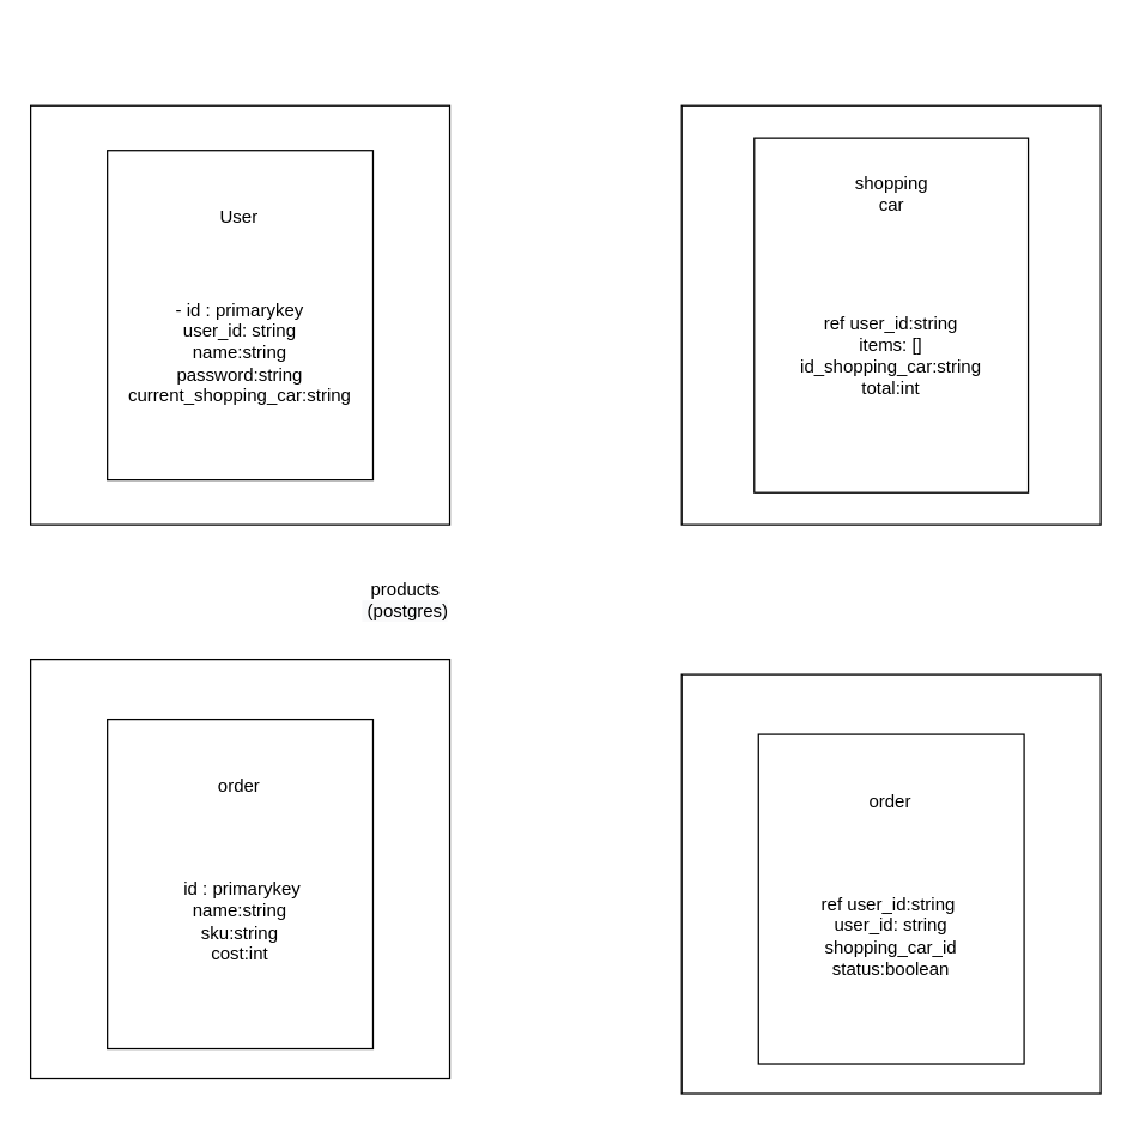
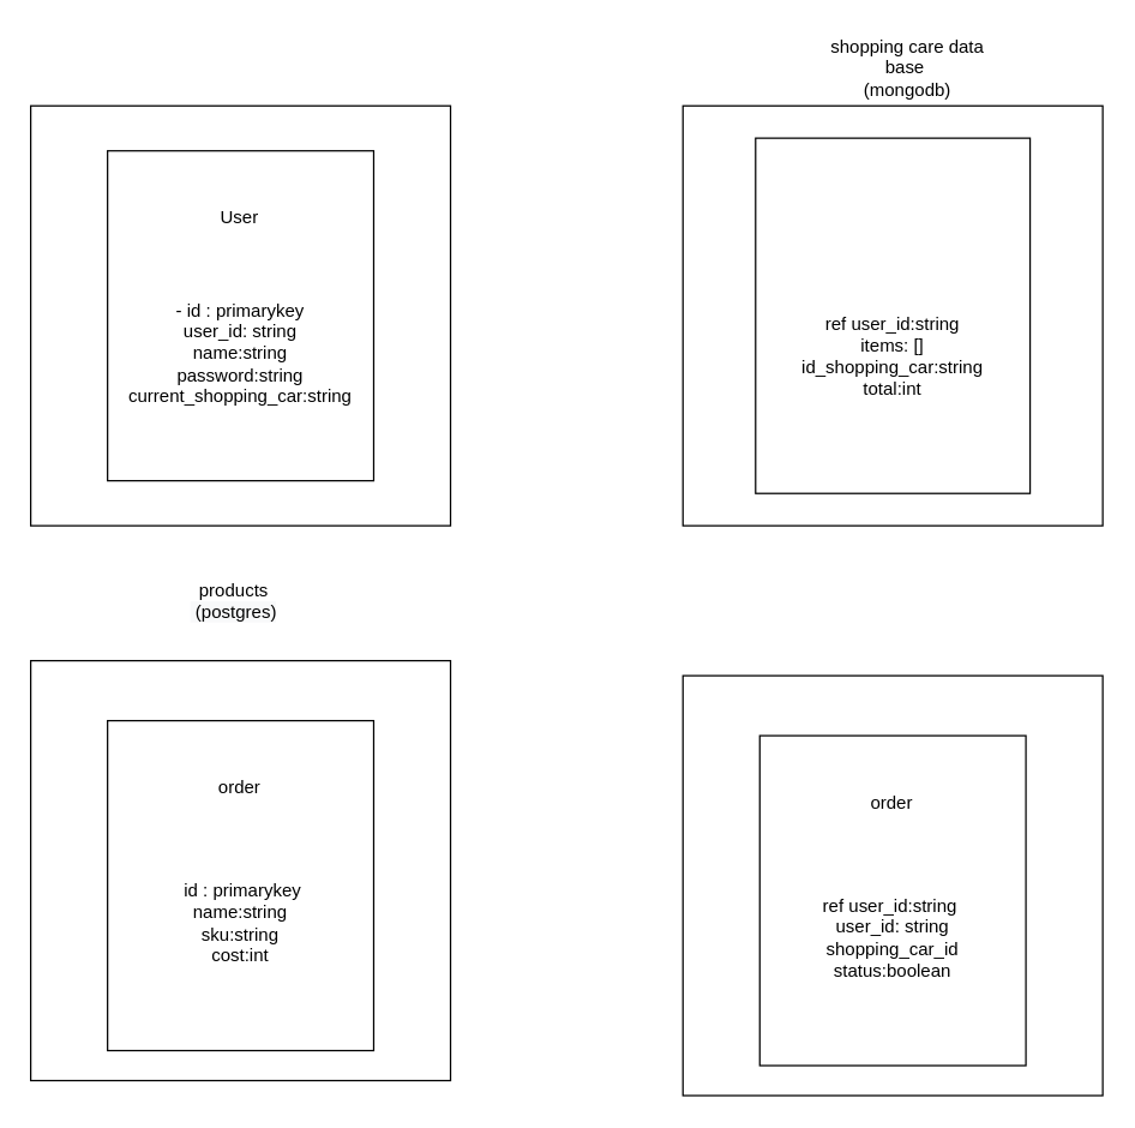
  <mxCell id="0" />
  <mxCell id="1" parent="0" />
  <mxCell id="2" value="" style="whiteSpace=wrap;html=1;aspect=fixed;" vertex="1" parent="1"><mxGeometry x="20" y="70" width="280" height="280" as="geometry" /></mxCell>
  <mxCell id="3" value="" style="group" vertex="1" connectable="0" parent="1"><mxGeometry x="71.25" y="100" width="177.5" height="220" as="geometry" /></mxCell>
  <mxCell id="4" value="" style="rounded=0;whiteSpace=wrap;html=1;sketch=0;" vertex="1" parent="3"><mxGeometry width="177.5" height="220" as="geometry" /></mxCell>
  <mxCell id="5" value="User" style="text;html=1;strokeColor=none;fillColor=none;align=center;verticalAlign=middle;whiteSpace=wrap;rounded=0;sketch=0;" vertex="1" parent="3"><mxGeometry x="52.026" y="30" width="73.448" height="30" as="geometry" /></mxCell>
  <mxCell id="6" value="- id : primarykey&lt;br&gt;user_id: string&lt;br&gt;name:string&lt;br&gt;password:string&lt;br&gt;current_shopping_car:string" style="text;html=1;strokeColor=none;fillColor=none;align=center;verticalAlign=middle;whiteSpace=wrap;rounded=0;" vertex="1" parent="3"><mxGeometry x="33.664" y="70" width="110.172" height="130" as="geometry" /></mxCell>
+ <mxCell id="7" value="shopping care data base&amp;nbsp;&lt;br&gt;(mongodb)" style="text;html=1;strokeColor=none;fillColor=none;align=center;verticalAlign=middle;whiteSpace=wrap;rounded=0;sketch=0;" vertex="1" parent="1"><mxGeometry x="545" y="20" width="120" height="50" as="geometry" /></mxCell>
  <mxCell id="8" value="" style="whiteSpace=wrap;html=1;aspect=fixed;" vertex="1" parent="1"><mxGeometry x="455" y="70" width="280" height="280" as="geometry" /></mxCell>
  <mxCell id="9" value="" style="group" vertex="1" connectable="0" parent="8"><mxGeometry x="48.462" y="21.538" width="183.077" height="236.923" as="geometry" /></mxCell>
  <mxCell id="10" value="" style="rounded=0;whiteSpace=wrap;html=1;sketch=0;" vertex="1" parent="9"><mxGeometry width="183.077" height="236.923" as="geometry" /></mxCell>
- <mxCell id="11" value="shopping car" style="text;html=1;strokeColor=none;fillColor=none;align=center;verticalAlign=middle;whiteSpace=wrap;rounded=0;sketch=0;" vertex="1" parent="9"><mxGeometry x="59.231" y="21.538" width="64.615" height="32.308" as="geometry" /></mxCell>
  <mxCell id="12" value="ref user_id:string&lt;br&gt;items: []&lt;br&gt;id_shopping_car:string&lt;br&gt;total:int" style="text;html=1;strokeColor=none;fillColor=none;align=center;verticalAlign=middle;whiteSpace=wrap;rounded=0;" vertex="1" parent="9"><mxGeometry x="23.563" y="75.385" width="135.962" height="140" as="geometry" /></mxCell>
  <mxCell id="13" value="" style="whiteSpace=wrap;html=1;aspect=fixed;" vertex="1" parent="1"><mxGeometry x="455" y="450" width="280" height="280" as="geometry" /></mxCell>
  <mxCell id="14" value="" style="group" vertex="1" connectable="0" parent="13"><mxGeometry x="51.25" y="40" width="177.5" height="220" as="geometry" /></mxCell>
  <mxCell id="15" value="" style="rounded=0;whiteSpace=wrap;html=1;sketch=0;" vertex="1" parent="14"><mxGeometry width="177.5" height="220" as="geometry" /></mxCell>
  <mxCell id="16" value="order" style="text;html=1;strokeColor=none;fillColor=none;align=center;verticalAlign=middle;whiteSpace=wrap;rounded=0;sketch=0;" vertex="1" parent="14"><mxGeometry x="52.026" y="30" width="73.448" height="30" as="geometry" /></mxCell>
  <mxCell id="17" value="ref user_id:string&amp;nbsp;&lt;br&gt;user_id: string&lt;br&gt;shopping_car_id&lt;br&gt;status:boolean&lt;br&gt;" style="text;html=1;strokeColor=none;fillColor=none;align=center;verticalAlign=middle;whiteSpace=wrap;rounded=0;" vertex="1" parent="14"><mxGeometry x="33.664" y="70" width="110.172" height="130" as="geometry" /></mxCell>
  <mxCell id="18" value="" style="whiteSpace=wrap;html=1;aspect=fixed;" vertex="1" parent="1"><mxGeometry x="20" y="440" width="280" height="280" as="geometry" /></mxCell>
  <mxCell id="19" value="" style="group" vertex="1" connectable="0" parent="18"><mxGeometry x="51.25" y="40" width="177.5" height="220" as="geometry" /></mxCell>
  <mxCell id="20" value="" style="rounded=0;whiteSpace=wrap;html=1;sketch=0;" vertex="1" parent="19"><mxGeometry width="177.5" height="220" as="geometry" /></mxCell>
  <mxCell id="21" value="order" style="text;html=1;strokeColor=none;fillColor=none;align=center;verticalAlign=middle;whiteSpace=wrap;rounded=0;sketch=0;" vertex="1" parent="19"><mxGeometry x="52.026" y="30" width="73.448" height="30" as="geometry" /></mxCell>
  <mxCell id="22" value="&lt;span style=&quot;&quot;&gt;&amp;nbsp;id : primarykey&lt;/span&gt;&lt;br style=&quot;&quot;&gt;&lt;span style=&quot;&quot;&gt;name:string&lt;/span&gt;&lt;br style=&quot;&quot;&gt;sku:string&lt;br style=&quot;&quot;&gt;cost:int" style="text;html=1;strokeColor=none;fillColor=none;align=center;verticalAlign=middle;whiteSpace=wrap;rounded=0;" vertex="1" parent="19"><mxGeometry x="33.664" y="70" width="110.172" height="130" as="geometry" /></mxCell>
- <mxCell id="23" value="&lt;div style=&quot;text-align: center;&quot;&gt;&lt;span style=&quot;background-color: initial;&quot;&gt;products&lt;/span&gt;&lt;/div&gt;&lt;span style=&quot;color: rgb(0, 0, 0); font-family: Helvetica; font-size: 12px; font-style: normal; font-variant-ligatures: normal; font-variant-caps: normal; font-weight: 400; letter-spacing: normal; orphans: 2; text-align: center; text-indent: 0px; text-transform: none; widows: 2; word-spacing: 0px; -webkit-text-stroke-width: 0px; background-color: rgb(248, 249, 250); text-decoration-thickness: initial; text-decoration-style: initial; text-decoration-color: initial; float: none; display: inline !important;&quot;&gt;&amp;nbsp;(postgres)&lt;/span&gt;" style="text;whiteSpace=wrap;html=1;" vertex="1" parent="1"><mxGeometry x="240" y="380" width="103" height="40" as="geometry" /></mxCell>
+ <mxCell id="23" value="&lt;div style=&quot;text-align: center;&quot;&gt;&lt;span style=&quot;background-color: initial;&quot;&gt;products&lt;/span&gt;&lt;/div&gt;&lt;span style=&quot;color: rgb(0, 0, 0); font-family: Helvetica; font-size: 12px; font-style: normal; font-variant-ligatures: normal; font-variant-caps: normal; font-weight: 400; letter-spacing: normal; orphans: 2; text-align: center; text-indent: 0px; text-transform: none; widows: 2; word-spacing: 0px; -webkit-text-stroke-width: 0px; background-color: rgb(248, 249, 250); text-decoration-thickness: initial; text-decoration-style: initial; text-decoration-color: initial; float: none; display: inline !important;&quot;&gt;&amp;nbsp;(postgres)&lt;/span&gt;" style="text;whiteSpace=wrap;html=1;" vertex="1" parent="1"><mxGeometry x="125" y="380" width="103" height="40" as="geometry" /></mxCell>
